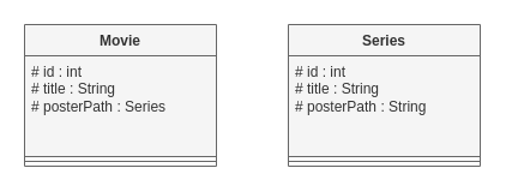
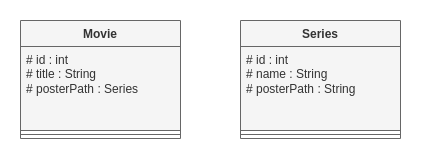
  <mxCell id="0" />
  <mxCell id="1" parent="0" />
  <mxCell id="2" value="Movie" style="swimlane;fontStyle=1;align=center;verticalAlign=top;childLayout=stackLayout;horizontal=1;startSize=26;horizontalStack=0;resizeParent=1;resizeParentMax=0;resizeLast=0;collapsible=1;marginBottom=0;whiteSpace=wrap;html=1;fillColor=#f5f5f5;strokeColor=#666666;fontColor=#333333;" vertex="1" parent="1"><mxGeometry x="20" y="20" width="160" height="118" as="geometry" /></mxCell>
  <mxCell id="3" value="# id : int&lt;div&gt;# title : String&lt;/div&gt;&lt;div&gt;# posterPath : Series&lt;/div&gt;&lt;div&gt;&lt;br&gt;&lt;/div&gt;" style="text;strokeColor=#666666;fillColor=#f5f5f5;align=left;verticalAlign=top;spacingLeft=4;spacingRight=4;overflow=hidden;rotatable=0;points=[[0,0.5],[1,0.5]];portConstraint=eastwest;whiteSpace=wrap;html=1;fontColor=#333333;" vertex="1" parent="2"><mxGeometry y="26" width="160" height="84" as="geometry" /></mxCell>
  <mxCell id="4" value="" style="line;strokeWidth=1;fillColor=#f5f5f5;align=left;verticalAlign=middle;spacingTop=-1;spacingLeft=3;spacingRight=3;rotatable=0;labelPosition=right;points=[];portConstraint=eastwest;strokeColor=#666666;fontColor=#333333;" vertex="1" parent="2"><mxGeometry y="110" width="160" height="8" as="geometry" /></mxCell>
  <mxCell id="5" value="Series" style="swimlane;fontStyle=1;align=center;verticalAlign=top;childLayout=stackLayout;horizontal=1;startSize=26;horizontalStack=0;resizeParent=1;resizeParentMax=0;resizeLast=0;collapsible=1;marginBottom=0;whiteSpace=wrap;html=1;fillColor=#f5f5f5;strokeColor=#666666;fontColor=#333333;" vertex="1" parent="1"><mxGeometry x="240" y="20" width="160" height="118" as="geometry" /></mxCell>
- <mxCell id="6" value="# id : int&lt;div&gt;# title : String&lt;/div&gt;&lt;div&gt;# posterPath : String&lt;/div&gt;&lt;div&gt;&lt;br&gt;&lt;/div&gt;" style="text;strokeColor=#666666;fillColor=#f5f5f5;align=left;verticalAlign=top;spacingLeft=4;spacingRight=4;overflow=hidden;rotatable=0;points=[[0,0.5],[1,0.5]];portConstraint=eastwest;whiteSpace=wrap;html=1;fontColor=#333333;" vertex="1" parent="5"><mxGeometry y="26" width="160" height="84" as="geometry" /></mxCell>
+ <mxCell id="6" value="# id : int&lt;div&gt;# name : String&lt;/div&gt;&lt;div&gt;# posterPath : String&lt;/div&gt;&lt;div&gt;&lt;br&gt;&lt;/div&gt;" style="text;strokeColor=#666666;fillColor=#f5f5f5;align=left;verticalAlign=top;spacingLeft=4;spacingRight=4;overflow=hidden;rotatable=0;points=[[0,0.5],[1,0.5]];portConstraint=eastwest;whiteSpace=wrap;html=1;fontColor=#333333;" vertex="1" parent="5"><mxGeometry y="26" width="160" height="84" as="geometry" /></mxCell>
  <mxCell id="7" value="" style="line;strokeWidth=1;fillColor=#f5f5f5;align=left;verticalAlign=middle;spacingTop=-1;spacingLeft=3;spacingRight=3;rotatable=0;labelPosition=right;points=[];portConstraint=eastwest;strokeColor=#666666;fontColor=#333333;" vertex="1" parent="5"><mxGeometry y="110" width="160" height="8" as="geometry" /></mxCell>
